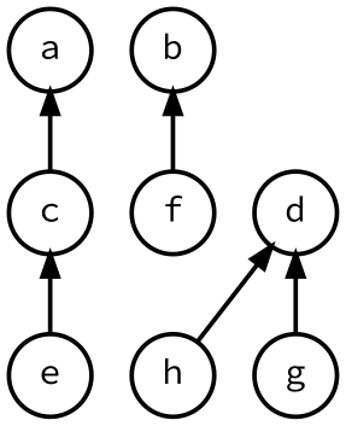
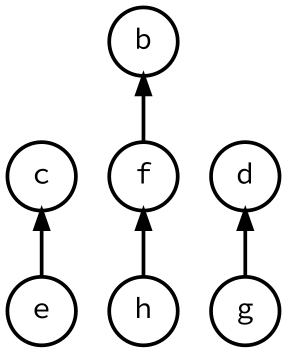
  digraph {
    fontname="Source Code Pro"
    node [fontname="Source Code Pro" fontsize=16 penwidth=2 shape=circle]
    edge [dir=back fontname="Source Code Pro" penwidth=2]
-   a
    c
    b
    f
    e
    d
    g
    h
-   a -> c
    c -> e
    b -> f
    d -> g
-   d -> h
+   f -> h
  }
